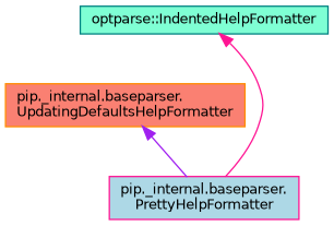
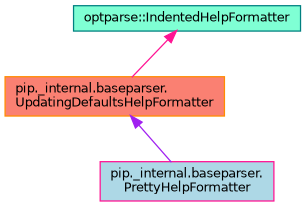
  digraph {
    node [fontname=Helvetica fontsize=10 shape=record style=filled]
    edge [dir=back fontname=Helvetica fontsize=10 labelfontname=Helvetica labelfontsize=10 style=solid]
    n1 [color=darkorange fillcolor=salmon fontcolor=black height=0.2 label="pip._internal.baseparser.\lUpdatingDefaultsHelpFormatter" width=0.4]
    n2 [color=deeppink fillcolor=lightblue height=0.2 label="pip._internal.baseparser.\lPrettyHelpFormatter" width=0.4]
    n3 [color=teal fillcolor=aquamarine height=0.2 label="optparse::IndentedHelpFormatter" width=0.4]
    n1 -> n2 [color=purple]
-   n3 -> n2 [color=deeppink]
+   n3 -> n1 [color=deeppink]
  }
